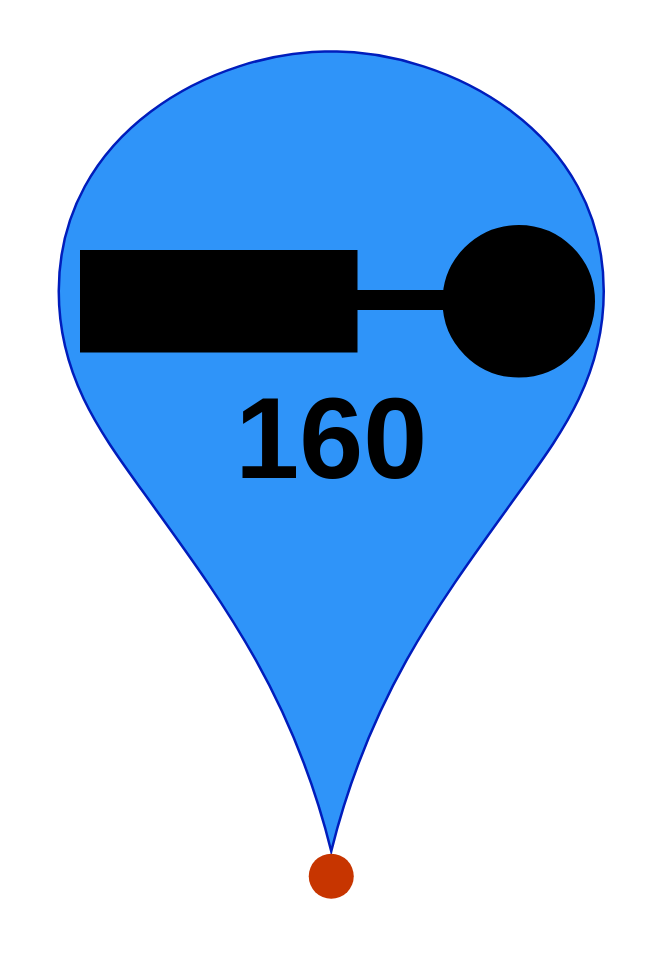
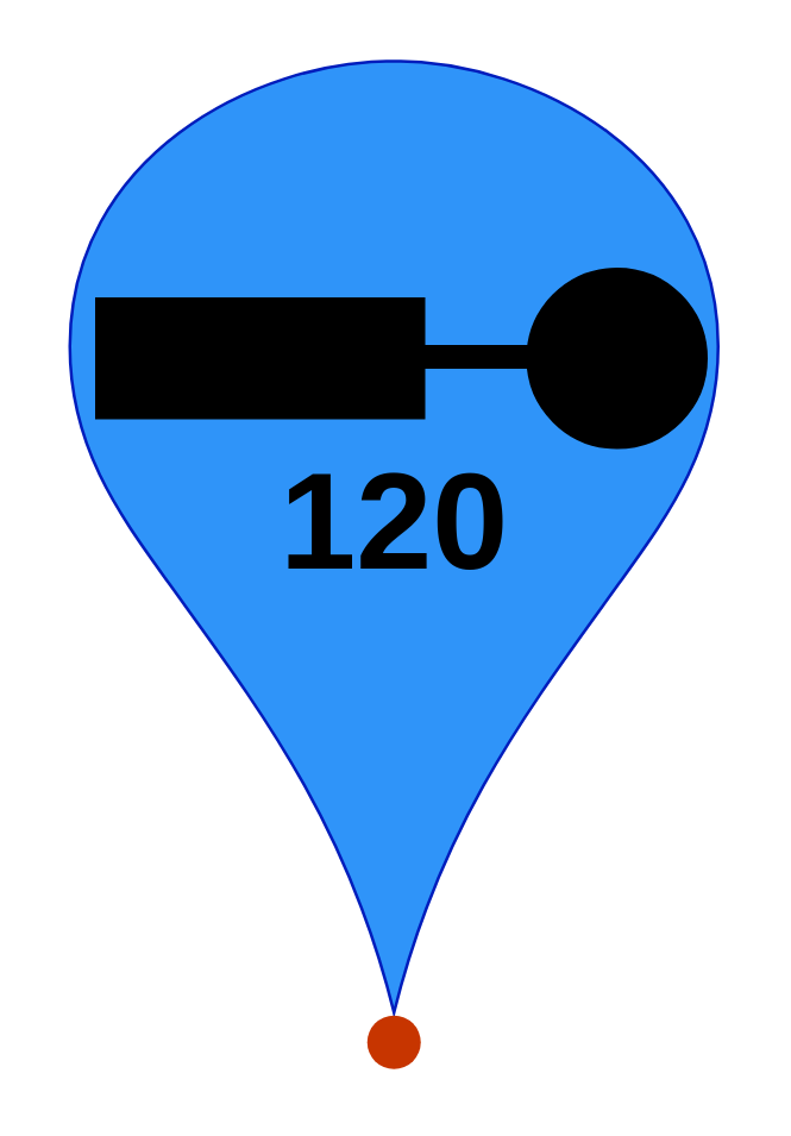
  <mxCell id="0" />
  <mxCell id="1" parent="0" />
  <mxCell id="2" value="" style="html=1;outlineConnect=0;whiteSpace=wrap;shape=mxgraph.archimate3.locationIcon;fillColor=#2f94f9;aspect=fixed;strokeColor=#001DBC;fontColor=#ffffff;" parent="1" vertex="1"><mxGeometry x="20" y="20" width="224" height="320" as="geometry" /></mxCell>
  <mxCell id="3" value="" style="shape=waypoint;sketch=0;size=6;pointerEvents=1;points=[];fillColor=#fa6800;resizable=0;rotatable=0;perimeter=centerPerimeter;snapToPoint=1;strokeWidth=7;strokeColor=#C73500;fontColor=#000000;" parent="1" vertex="1"><mxGeometry x="122" y="340" width="20" height="20" as="geometry" /></mxCell>
  <mxCell id="4" value="" style="rounded=0;whiteSpace=wrap;html=1;fillColor=#000000;" vertex="1" parent="1"><mxGeometry x="32" y="100" width="110" height="40" as="geometry" /></mxCell>
  <mxCell id="5" value="" style="ellipse;whiteSpace=wrap;html=1;aspect=fixed;fillColor=#000000;" vertex="1" parent="1"><mxGeometry x="177" y="90" width="60" height="60" as="geometry" /></mxCell>
  <mxCell id="6" value="" style="endArrow=none;html=1;rounded=0;strokeWidth=8;" edge="1" parent="1"><mxGeometry width="50" height="50" relative="1" as="geometry"><mxPoint x="127" y="119.5" as="sourcePoint" /><mxPoint x="187" y="119.5" as="targetPoint" /></mxGeometry></mxCell>
- <mxCell id="7" value="&lt;span style=&quot;font-size: 46px;&quot;&gt;&lt;font style=&quot;font-size: 46px;&quot;&gt;160&lt;/font&gt;&lt;/span&gt;" style="text;html=1;align=center;verticalAlign=middle;resizable=0;points=[];autosize=1;strokeColor=none;fillColor=none;strokeWidth=9;fontSize=46;fontStyle=1" vertex="1" parent="1"><mxGeometry x="82" y="140" width="100" height="70" as="geometry" /></mxCell>
+ <mxCell id="7" value="&lt;span style=&quot;font-size: 46px;&quot;&gt;&lt;font style=&quot;font-size: 46px;&quot;&gt;120&lt;/font&gt;&lt;/span&gt;" style="text;html=1;align=center;verticalAlign=middle;resizable=0;points=[];autosize=1;strokeColor=none;fillColor=none;strokeWidth=9;fontSize=46;fontStyle=1" vertex="1" parent="1"><mxGeometry x="82" y="140" width="100" height="70" as="geometry" /></mxCell>
